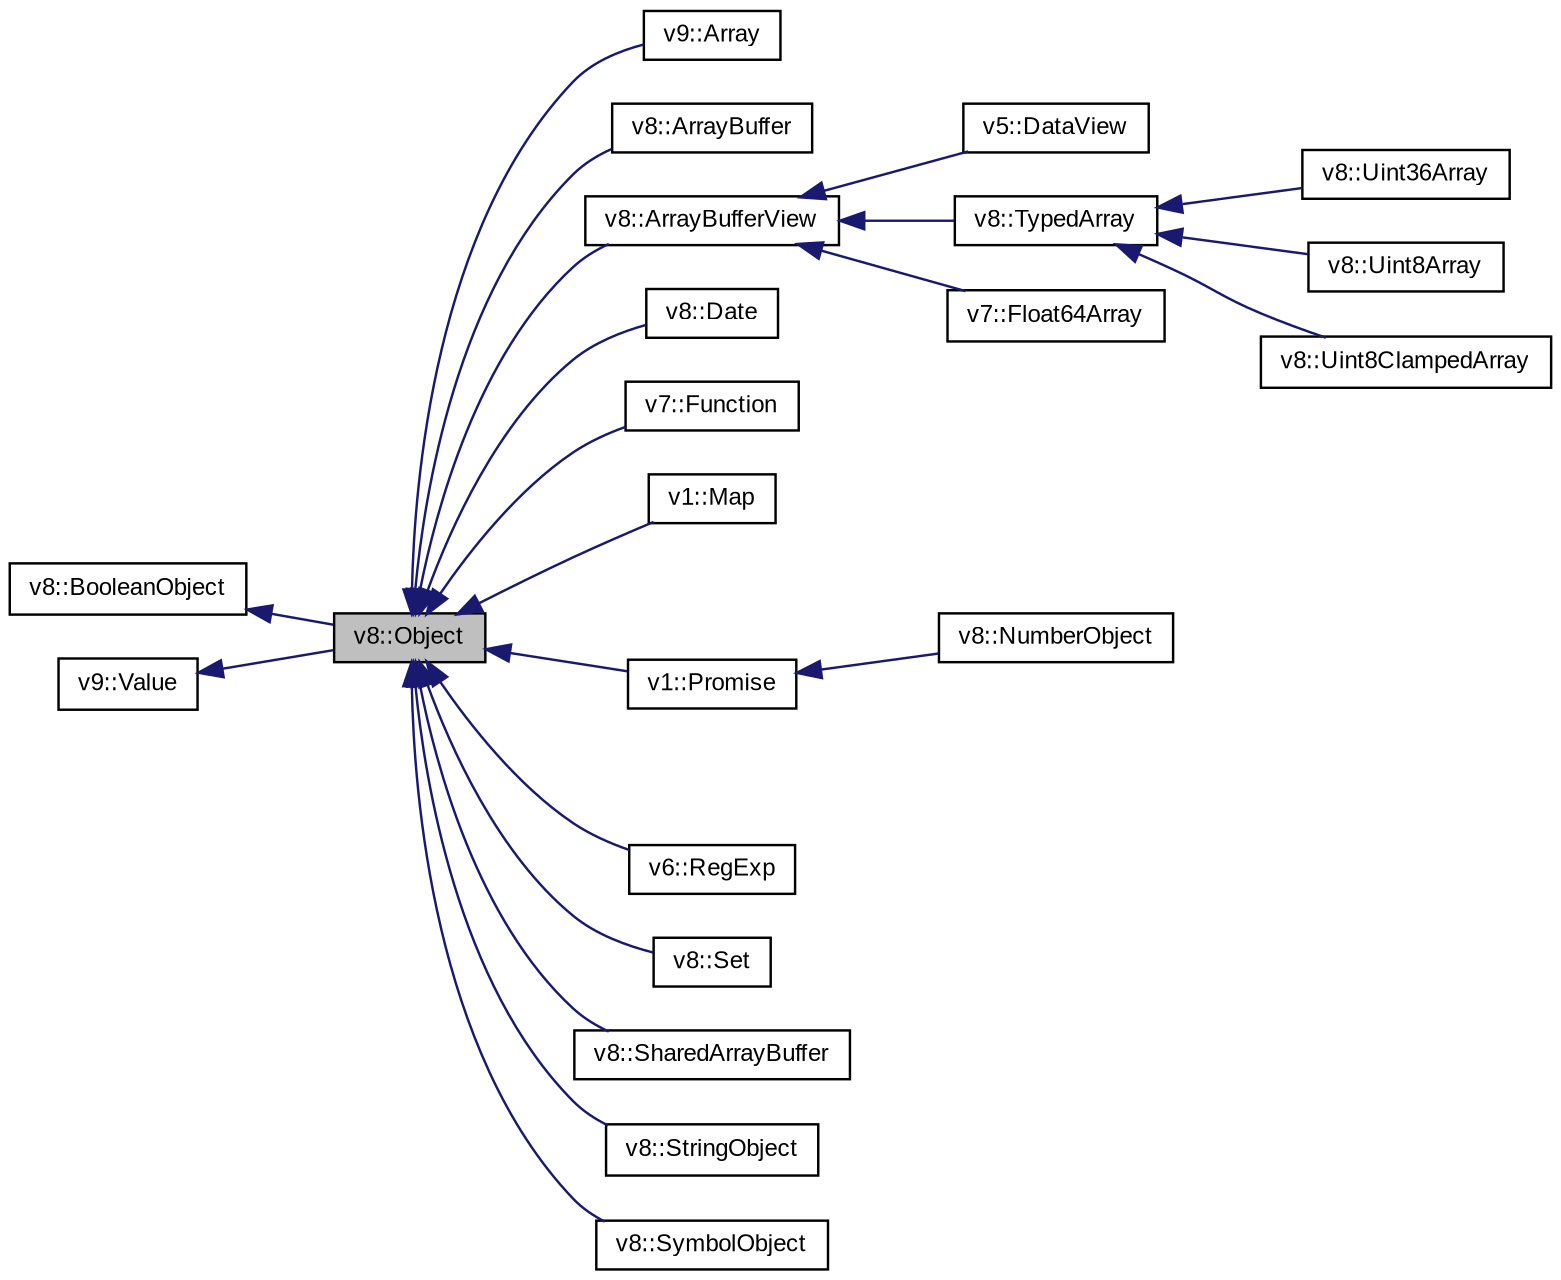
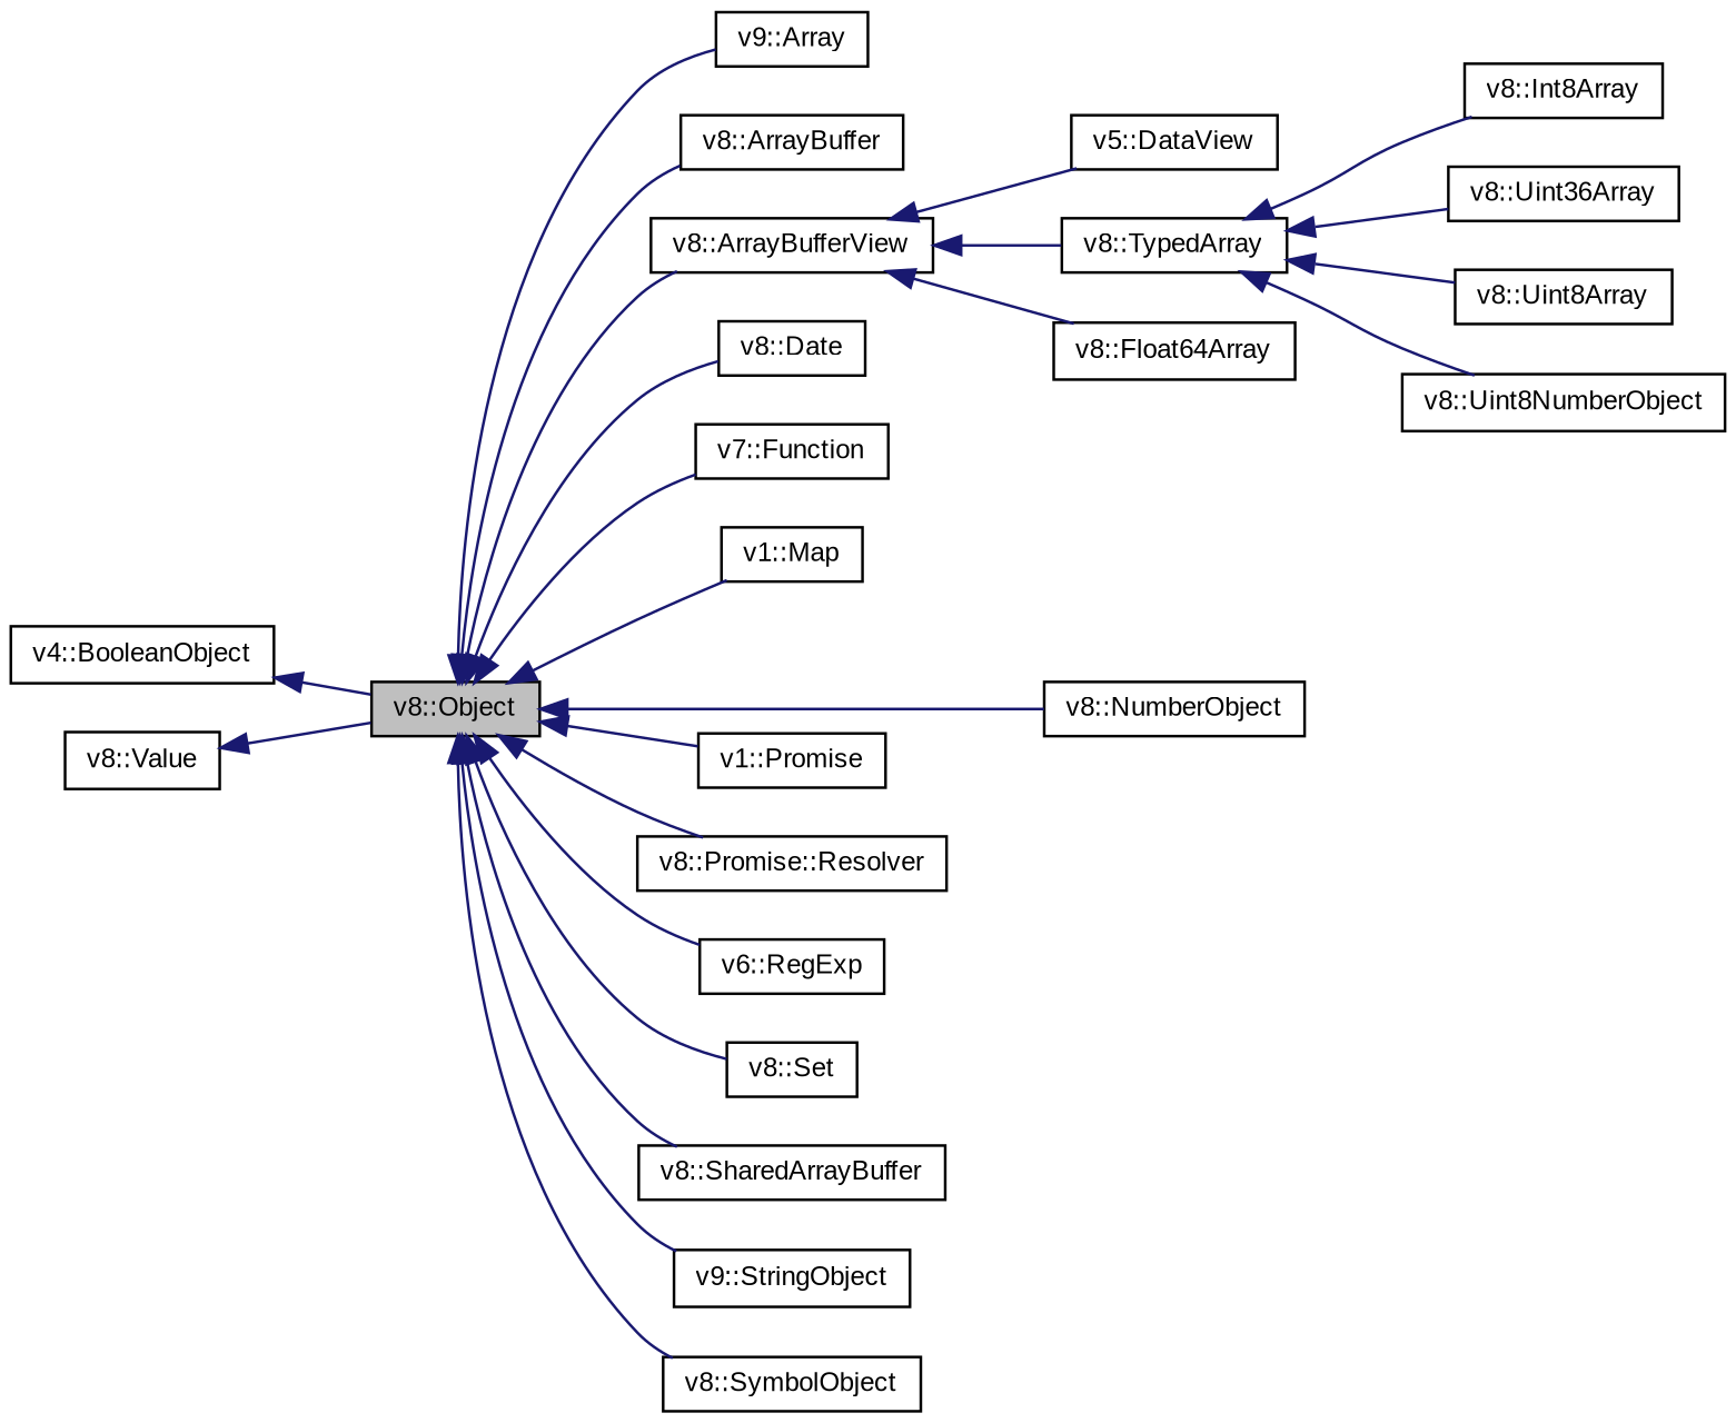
  digraph {
    fontname="Liberation Sans"
    rankdir=LR
    node [color=black fillcolor=white fontname="Liberation Sans" fontsize=10 shape=record style=filled]
    edge [color=midnightblue dir=back fontname="Liberation Sans" fontsize=10 labelfontname=Helvetica labelfontsize=10 style=solid]
    n1 [fillcolor=grey75 fontcolor=black height=0.2 label="v8::Object" width=0.4]
    n2 [height=0.2 label="v9::Array" width=0.4]
    n3 [height=0.2 label="v8::ArrayBuffer" width=0.4]
    n4 [height=0.2 label="v8::ArrayBufferView" width=0.4]
    n5 [height=0.2 label="v8::Date" width=0.4]
    n6 [height=0.2 label="v7::Function" width=0.4]
    n7 [height=0.2 label="v1::Map" width=0.4]
    n8 [height=0.2 label="v8::NumberObject" width=0.4]
    n9 [height=0.2 label="v1::Promise" width=0.4]
+   n10 [height=0.2 label="v8::Promise::Resolver" width=0.4]
    n11 [height=0.2 label="v6::RegExp" width=0.4]
    n12 [height=0.2 label="v8::Set" width=0.4]
    n13 [height=0.2 label="v8::SharedArrayBuffer" width=0.4]
-   n14 [height=0.2 label="v8::StringObject" width=0.4]
+   n14 [height=0.2 label="v9::StringObject" width=0.4]
    n15 [height=0.2 label="v8::SymbolObject" width=0.4]
    n16 [height=0.2 label="v5::DataView" width=0.4]
    n17 [height=0.2 label="v8::TypedArray" width=0.4]
-   n18 [height=0.2 label="v7::Float64Array" width=0.4]
-   n19 [height=0.2 label="v8::BooleanObject" width=0.4]
-   n20 [height=0.2 label="v9::Value" width=0.4]
+   n18 [height=0.2 label="v8::Float64Array" width=0.4]
+   n19 [height=0.2 label="v4::BooleanObject" width=0.4]
+   n20 [height=0.2 label="v8::Value" width=0.4]
+   n21 [height=0.2 label="v8::Int8Array" width=0.4]
    n22 [height=0.2 label="v8::Uint36Array" width=0.4]
    n23 [height=0.2 label="v8::Uint8Array" width=0.4]
-   n24 [height=0.2 label="v8::Uint8ClampedArray" width=0.4]
+   n24 [height=0.2 label="v8::Uint8NumberObject" width=0.4]
    n1 -> n2
    n1 -> n3
    n1 -> n4
    n1 -> n5
    n1 -> n6
    n1 -> n7
-   n9 -> n8
+   n1 -> n8
    n1 -> n9
+   n1 -> n10
    n1 -> n11
    n1 -> n12
    n1 -> n13
    n1 -> n14
    n1 -> n15
    n4 -> n16
    n4 -> n17
    n4 -> n18
+   n17 -> n21
    n17 -> n22
    n17 -> n23
    n17 -> n24
    n19 -> n1
    n20 -> n1
  }
